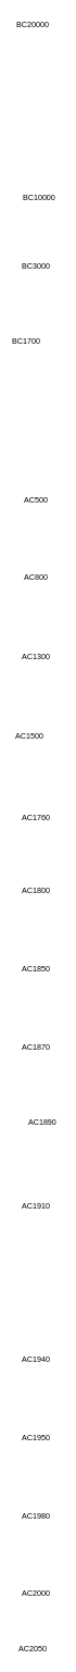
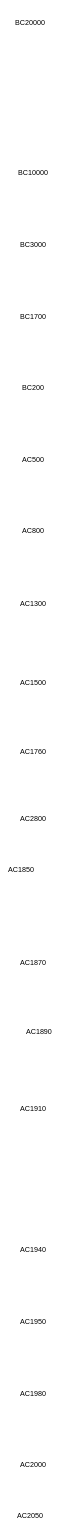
  <mxCell id="0" />
  <mxCell id="1" parent="0" />
  <mxCell id="2" value="BC20000" style="text;html=1;strokeColor=none;fillColor=none;align=center;verticalAlign=middle;whiteSpace=wrap;rounded=0;" vertex="1" parent="1"><mxGeometry x="20" y="20" width="60" height="30" as="geometry" /></mxCell>
- <mxCell id="3" value="BC10000" style="text;html=1;strokeColor=none;fillColor=none;align=center;verticalAlign=middle;whiteSpace=wrap;rounded=0;" vertex="1" parent="1"><mxGeometry x="30" y="285" width="60" height="30" as="geometry" /></mxCell>
+ <mxCell id="3" value="BC10000" style="text;html=1;strokeColor=none;fillColor=none;align=center;verticalAlign=middle;whiteSpace=wrap;rounded=0;" vertex="1" parent="1"><mxGeometry x="25" y="270" width="60" height="30" as="geometry" /></mxCell>
  <mxCell id="4" value="BC3000" style="text;html=1;strokeColor=none;fillColor=none;align=center;verticalAlign=middle;whiteSpace=wrap;rounded=0;" vertex="1" parent="1"><mxGeometry x="25" y="390" width="60" height="30" as="geometry" /></mxCell>
- <mxCell id="5" value="BC1700" style="text;html=1;strokeColor=none;fillColor=none;align=center;verticalAlign=middle;whiteSpace=wrap;rounded=0;" vertex="1" parent="1"><mxGeometry x="10" y="505" width="60" height="30" as="geometry" /></mxCell>
+ <mxCell id="5" value="BC1700" style="text;html=1;strokeColor=none;fillColor=none;align=center;verticalAlign=middle;whiteSpace=wrap;rounded=0;" vertex="1" parent="1"><mxGeometry x="25" y="510" width="60" height="30" as="geometry" /></mxCell>
+ <mxCell id="6" value="BC200" style="text;html=1;strokeColor=none;fillColor=none;align=center;verticalAlign=middle;whiteSpace=wrap;rounded=0;" vertex="1" parent="1"><mxGeometry x="25" y="630" width="60" height="30" as="geometry" /></mxCell>
  <mxCell id="7" value="AC500" style="text;html=1;strokeColor=none;fillColor=none;align=center;verticalAlign=middle;whiteSpace=wrap;rounded=0;" vertex="1" parent="1"><mxGeometry x="25" y="750" width="60" height="30" as="geometry" /></mxCell>
  <mxCell id="8" value="AC800" style="text;html=1;strokeColor=none;fillColor=none;align=center;verticalAlign=middle;whiteSpace=wrap;rounded=0;" vertex="1" parent="1"><mxGeometry x="25" y="870" width="60" height="25" as="geometry" /></mxCell>
  <mxCell id="9" value="AC1300" style="text;html=1;strokeColor=none;fillColor=none;align=center;verticalAlign=middle;whiteSpace=wrap;rounded=0;" vertex="1" parent="1"><mxGeometry x="25" y="992.5" width="60" height="25" as="geometry" /></mxCell>
  <mxCell id="10" value="AC1760" style="text;html=1;strokeColor=none;fillColor=none;align=center;verticalAlign=middle;whiteSpace=wrap;rounded=0;" vertex="1" parent="1"><mxGeometry x="25" y="1240" width="60" height="25" as="geometry" /></mxCell>
- <mxCell id="11" value="AC1800" style="text;html=1;strokeColor=none;fillColor=none;align=center;verticalAlign=middle;whiteSpace=wrap;rounded=0;" vertex="1" parent="1"><mxGeometry x="25" y="1355" width="60" height="20" as="geometry" /></mxCell>
- <mxCell id="12" value="AC1850" style="text;html=1;strokeColor=none;fillColor=none;align=center;verticalAlign=middle;whiteSpace=wrap;rounded=0;" vertex="1" parent="1"><mxGeometry x="25" y="1475" width="60" height="20" as="geometry" /></mxCell>
+ <mxCell id="11" value="AC2800" style="text;html=1;strokeColor=none;fillColor=none;align=center;verticalAlign=middle;whiteSpace=wrap;rounded=0;" vertex="1" parent="1"><mxGeometry x="25" y="1355" width="60" height="20" as="geometry" /></mxCell>
+ <mxCell id="12" value="AC1850" style="text;html=1;strokeColor=none;fillColor=none;align=center;verticalAlign=middle;whiteSpace=wrap;rounded=0;" vertex="1" parent="1"><mxGeometry x="5" y="1440" width="60" height="20" as="geometry" /></mxCell>
  <mxCell id="13" value="AC1870" style="text;html=1;strokeColor=none;fillColor=none;align=center;verticalAlign=middle;whiteSpace=wrap;rounded=0;" vertex="1" parent="1"><mxGeometry x="25" y="1595" width="60" height="20" as="geometry" /></mxCell>
  <mxCell id="14" value="AC1890" style="text;html=1;strokeColor=none;fillColor=none;align=center;verticalAlign=middle;whiteSpace=wrap;rounded=0;" vertex="1" parent="1"><mxGeometry x="35" y="1710" width="60" height="20" as="geometry" /></mxCell>
  <mxCell id="15" value="AC1910" style="text;html=1;strokeColor=none;fillColor=none;align=center;verticalAlign=middle;whiteSpace=wrap;rounded=0;" vertex="1" parent="1"><mxGeometry x="25" y="1838.5" width="60" height="20" as="geometry" /></mxCell>
  <mxCell id="16" value="AC1940" style="text;html=1;strokeColor=none;fillColor=none;align=center;verticalAlign=middle;whiteSpace=wrap;rounded=0;" vertex="1" parent="1"><mxGeometry x="25" y="2075" width="60" height="20" as="geometry" /></mxCell>
  <mxCell id="17" value="AC1950" style="text;html=1;strokeColor=none;fillColor=none;align=center;verticalAlign=middle;whiteSpace=wrap;rounded=0;" vertex="1" parent="1"><mxGeometry x="25" y="2195" width="60" height="20" as="geometry" /></mxCell>
  <mxCell id="18" value="AC1980" style="text;html=1;strokeColor=none;fillColor=none;align=center;verticalAlign=middle;whiteSpace=wrap;rounded=0;" vertex="1" parent="1"><mxGeometry x="25" y="2315" width="60" height="20" as="geometry" /></mxCell>
  <mxCell id="19" value="AC2000" style="text;html=1;strokeColor=none;fillColor=none;align=center;verticalAlign=middle;whiteSpace=wrap;rounded=0;" vertex="1" parent="1"><mxGeometry x="25" y="2435" width="60" height="20" as="geometry" /></mxCell>
  <mxCell id="20" value="AC2050" style="text;html=1;strokeColor=none;fillColor=none;align=center;verticalAlign=middle;whiteSpace=wrap;rounded=0;" vertex="1" parent="1"><mxGeometry x="20" y="2520" width="60" height="20" as="geometry" /></mxCell>
- <mxCell id="21" value="AC1500" style="text;html=1;strokeColor=none;fillColor=none;align=center;verticalAlign=middle;whiteSpace=wrap;rounded=0;" vertex="1" parent="1"><mxGeometry x="15" y="1115" width="60" height="25" as="geometry" /></mxCell>
+ <mxCell id="21" value="AC1500" style="text;html=1;strokeColor=none;fillColor=none;align=center;verticalAlign=middle;whiteSpace=wrap;rounded=0;" vertex="1" parent="1"><mxGeometry x="25" y="1125" width="60" height="25" as="geometry" /></mxCell>
